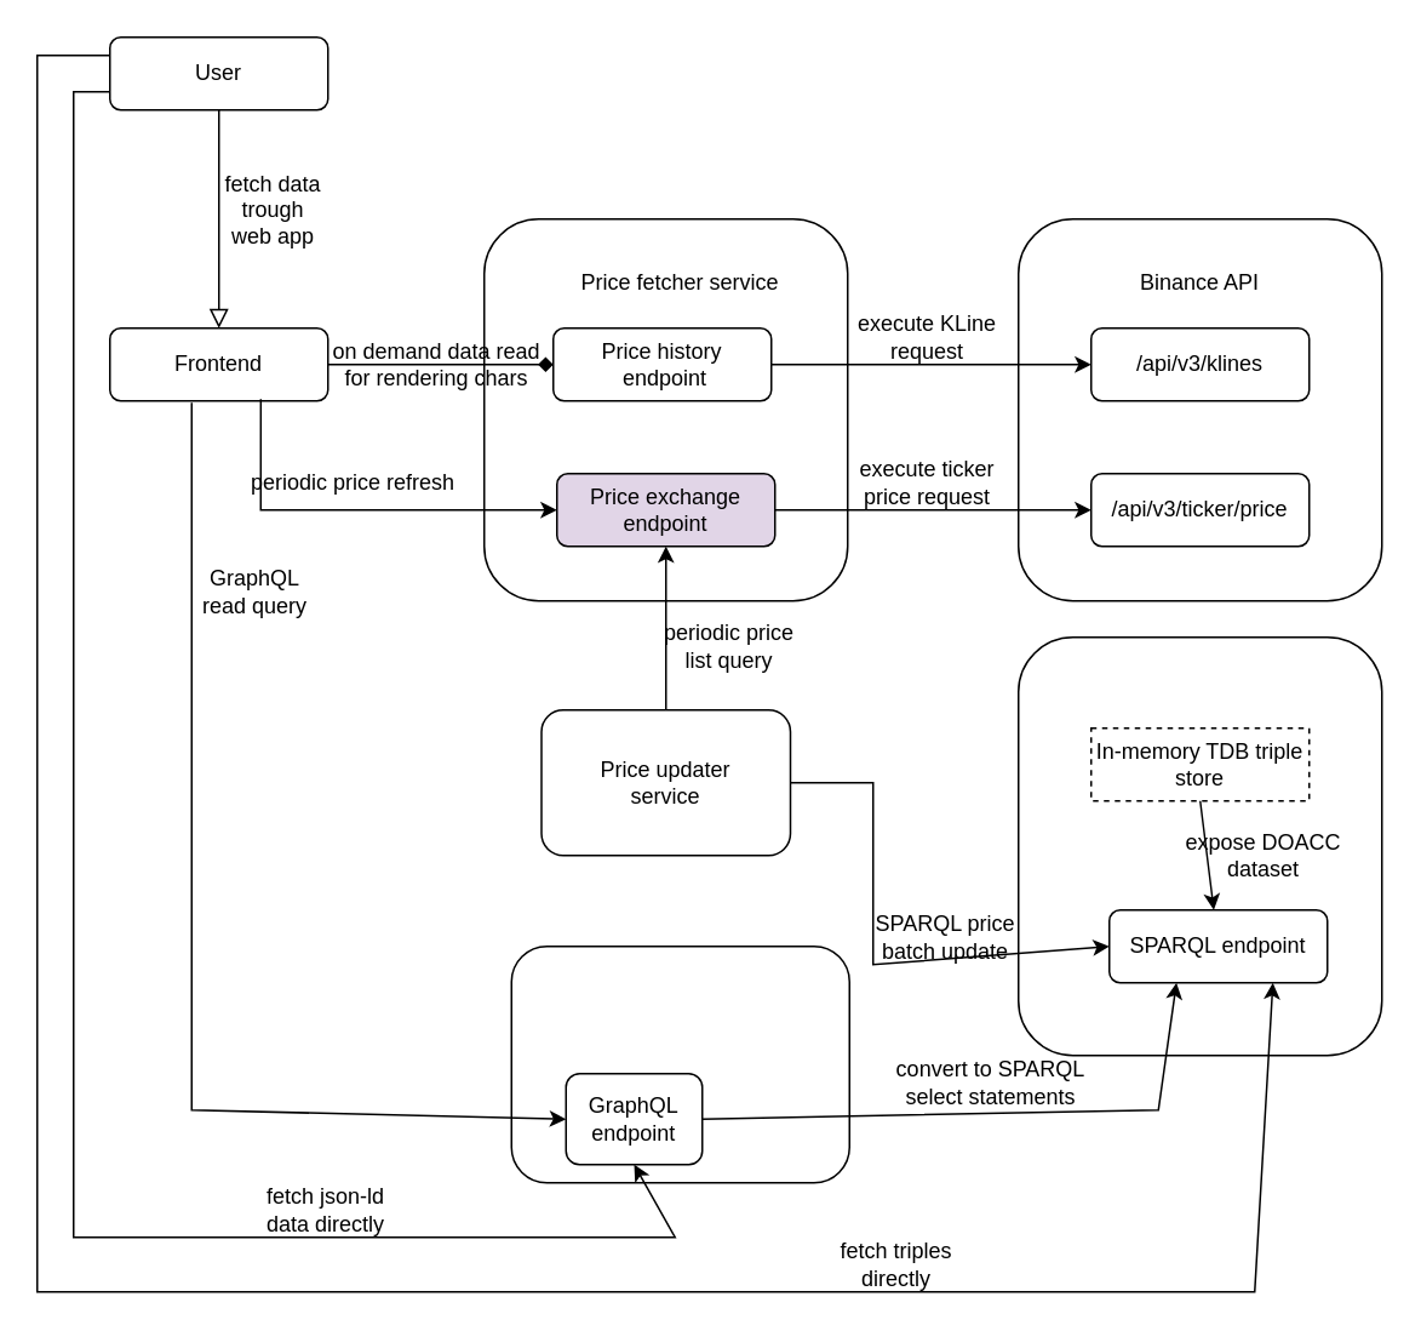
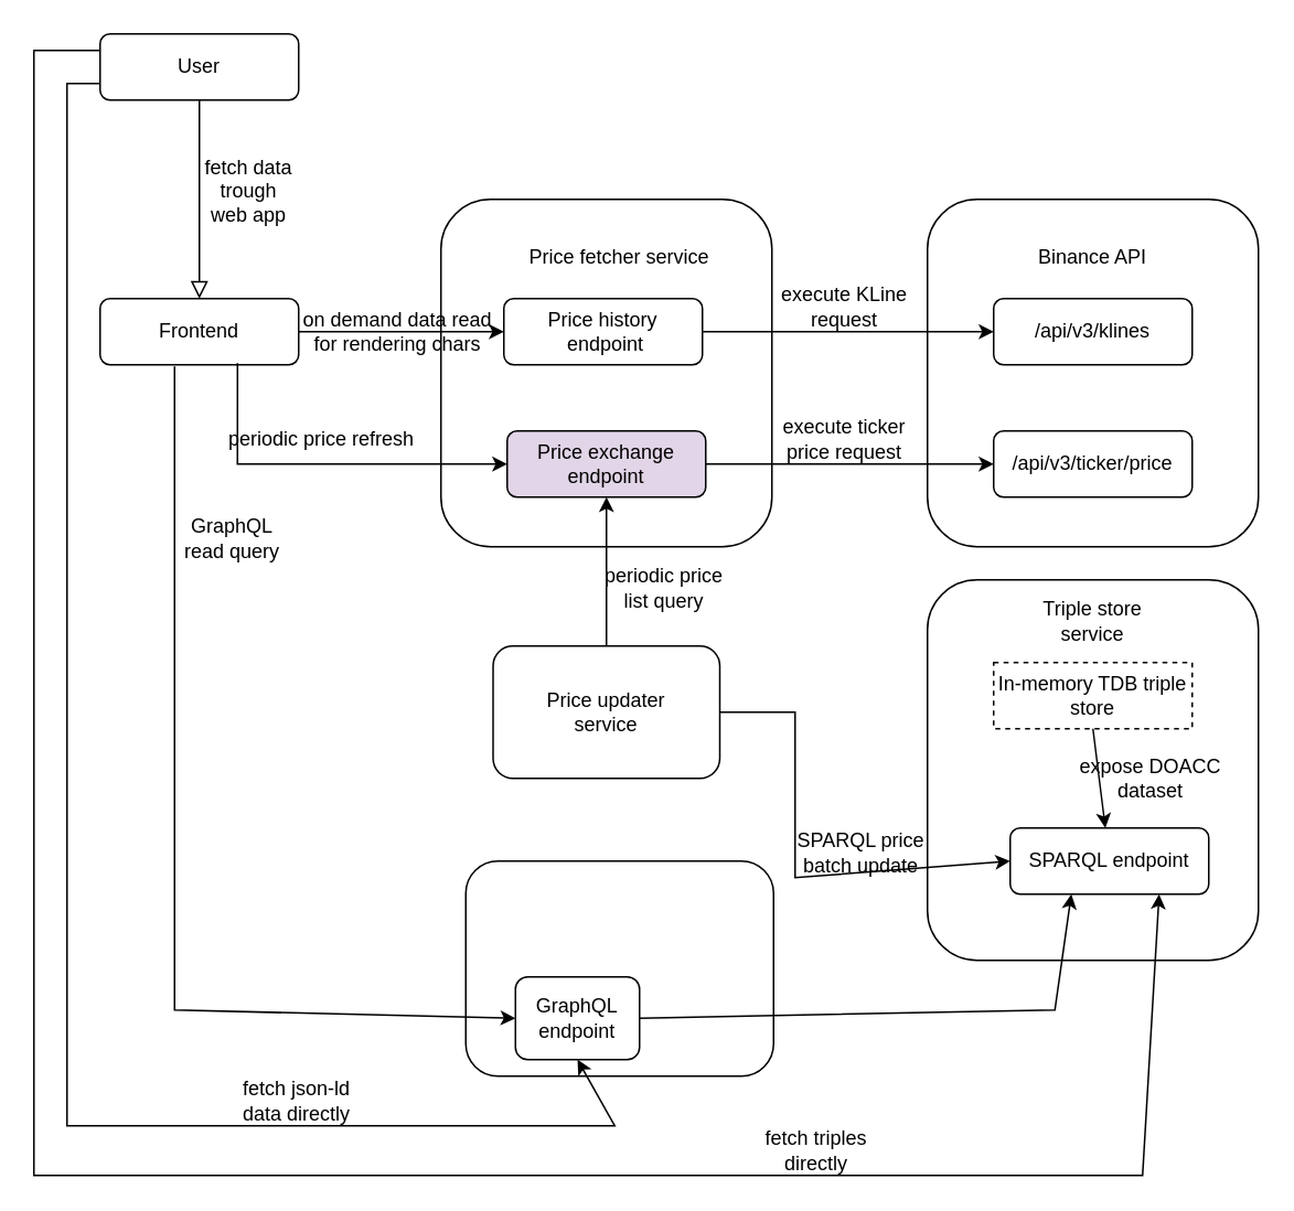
  <mxCell id="0" />
  <mxCell id="1" parent="0" />
  <mxCell id="2" value="" style="rounded=1;whiteSpace=wrap;html=1;" vertex="1" parent="1"><mxGeometry x="560" y="120" width="200" height="210" as="geometry" /></mxCell>
  <mxCell id="3" value="" style="rounded=1;whiteSpace=wrap;html=1;" vertex="1" parent="1"><mxGeometry x="266" y="120" width="200" height="210" as="geometry" /></mxCell>
  <mxCell id="4" value="" style="rounded=0;html=1;jettySize=auto;orthogonalLoop=1;fontSize=11;endArrow=block;endFill=0;endSize=8;strokeWidth=1;shadow=0;labelBackgroundColor=none;edgeStyle=orthogonalEdgeStyle;entryX=0.5;entryY=0;entryDx=0;entryDy=0;" parent="1" source="5" target="6" edge="1"><mxGeometry relative="1" as="geometry" /></mxCell>
  <mxCell id="5" value="User" style="rounded=1;whiteSpace=wrap;html=1;fontSize=12;glass=0;strokeWidth=1;shadow=0;" parent="1" vertex="1"><mxGeometry x="60" y="20" width="120" height="40" as="geometry" /></mxCell>
  <mxCell id="6" value="Frontend" style="rounded=1;whiteSpace=wrap;html=1;fontSize=12;glass=0;strokeWidth=1;shadow=0;" vertex="1" parent="1"><mxGeometry x="60" y="180" width="120" height="40" as="geometry" /></mxCell>
  <mxCell id="7" value="Price exchange endpoint" style="rounded=1;whiteSpace=wrap;html=1;fontSize=12;glass=0;strokeWidth=1;shadow=0;fillColor=#e1d5e7;" vertex="1" parent="1"><mxGeometry x="306" y="260" width="120" height="40" as="geometry" /></mxCell>
  <mxCell id="8" value="&lt;div&gt;Price history&lt;/div&gt;&lt;div&gt;&amp;nbsp;endpoint&lt;/div&gt;" style="rounded=1;whiteSpace=wrap;html=1;fontSize=12;glass=0;strokeWidth=1;shadow=0;" vertex="1" parent="1"><mxGeometry x="304" y="180" width="120" height="40" as="geometry" /></mxCell>
  <mxCell id="9" value="Binance API" style="text;html=1;strokeColor=none;fillColor=none;align=center;verticalAlign=middle;whiteSpace=wrap;rounded=0;" vertex="1" parent="1"><mxGeometry x="590" y="140" width="140" height="30" as="geometry" /></mxCell>
  <mxCell id="10" value="" style="endArrow=classic;html=1;rounded=0;exitX=0.692;exitY=0.975;exitDx=0;exitDy=0;exitPerimeter=0;" edge="1" parent="1" source="6" target="7"><mxGeometry width="50" height="50" relative="1" as="geometry"><mxPoint x="126" y="280" as="sourcePoint" /><mxPoint x="206" y="279.5" as="targetPoint" /><Array as="points"><mxPoint x="143" y="280" /></Array></mxGeometry></mxCell>
  <mxCell id="11" value="periodic price refresh" style="text;html=1;strokeColor=none;fillColor=none;align=center;verticalAlign=middle;whiteSpace=wrap;rounded=0;" vertex="1" parent="1"><mxGeometry x="136" y="250" width="116" height="30" as="geometry" /></mxCell>
- <mxCell id="12" value="" style="endArrow=diamond;html=1;rounded=0;entryX=0;entryY=0.5;entryDx=0;entryDy=0;exitX=1;exitY=0.5;exitDx=0;exitDy=0;" edge="1" parent="1" source="6" target="8"><mxGeometry width="50" height="50" relative="1" as="geometry"><mxPoint x="160" y="150" as="sourcePoint" /><mxPoint x="210" y="100" as="targetPoint" /></mxGeometry></mxCell>
+ <mxCell id="12" value="" style="endArrow=classic;html=1;rounded=0;entryX=0;entryY=0.5;entryDx=0;entryDy=0;exitX=1;exitY=0.5;exitDx=0;exitDy=0;" edge="1" parent="1" source="6" target="8"><mxGeometry width="50" height="50" relative="1" as="geometry"><mxPoint x="160" y="150" as="sourcePoint" /><mxPoint x="210" y="100" as="targetPoint" /></mxGeometry></mxCell>
  <mxCell id="13" value="on demand data read for rendering chars" style="text;html=1;strokeColor=none;fillColor=none;align=center;verticalAlign=middle;whiteSpace=wrap;rounded=0;" vertex="1" parent="1"><mxGeometry x="180" y="155" width="120" height="90" as="geometry" /></mxCell>
  <mxCell id="14" value="Price fetcher service" style="text;html=1;strokeColor=none;fillColor=none;align=center;verticalAlign=middle;whiteSpace=wrap;rounded=0;" vertex="1" parent="1"><mxGeometry x="304" y="140" width="140" height="30" as="geometry" /></mxCell>
  <mxCell id="15" value="&lt;div&gt;/api/v3/klines&lt;br&gt;&lt;/div&gt;" style="rounded=1;whiteSpace=wrap;html=1;fontSize=12;glass=0;strokeWidth=1;shadow=0;" vertex="1" parent="1"><mxGeometry x="600" y="180" width="120" height="40" as="geometry" /></mxCell>
  <mxCell id="16" value="/api/v3/ticker/price" style="rounded=1;whiteSpace=wrap;html=1;fontSize=12;glass=0;strokeWidth=1;shadow=0;" vertex="1" parent="1"><mxGeometry x="600" y="260" width="120" height="40" as="geometry" /></mxCell>
  <mxCell id="17" value="" style="endArrow=classic;html=1;rounded=0;entryX=0;entryY=0.5;entryDx=0;entryDy=0;exitX=1;exitY=0.5;exitDx=0;exitDy=0;" edge="1" parent="1" source="7" target="16"><mxGeometry width="50" height="50" relative="1" as="geometry"><mxPoint x="370" y="430" as="sourcePoint" /><mxPoint x="420" y="380" as="targetPoint" /></mxGeometry></mxCell>
  <mxCell id="18" value="" style="endArrow=classic;html=1;rounded=0;entryX=0;entryY=0.5;entryDx=0;entryDy=0;exitX=1;exitY=0.5;exitDx=0;exitDy=0;" edge="1" parent="1" source="8" target="15"><mxGeometry width="50" height="50" relative="1" as="geometry"><mxPoint x="370" y="430" as="sourcePoint" /><mxPoint x="420" y="380" as="targetPoint" /></mxGeometry></mxCell>
  <mxCell id="19" value="execute KLine request" style="text;html=1;strokeColor=none;fillColor=none;align=center;verticalAlign=middle;whiteSpace=wrap;rounded=0;" vertex="1" parent="1"><mxGeometry x="460" y="170" width="100" height="30" as="geometry" /></mxCell>
  <mxCell id="20" value="execute ticker price request" style="text;html=1;strokeColor=none;fillColor=none;align=center;verticalAlign=middle;whiteSpace=wrap;rounded=0;" vertex="1" parent="1"><mxGeometry x="460" y="250" width="100" height="30" as="geometry" /></mxCell>
  <mxCell id="21" value="" style="rounded=1;whiteSpace=wrap;html=1;" vertex="1" parent="1"><mxGeometry x="281" y="520" width="186" height="130" as="geometry" /></mxCell>
  <mxCell id="22" value="GraphQL endpoint" style="rounded=1;whiteSpace=wrap;html=1;fontSize=12;glass=0;strokeWidth=1;shadow=0;" vertex="1" parent="1"><mxGeometry x="311" y="590" width="75" height="50" as="geometry" /></mxCell>
  <mxCell id="23" value="" style="endArrow=classic;html=1;rounded=0;entryX=0;entryY=0.5;entryDx=0;entryDy=0;exitX=0.375;exitY=1.025;exitDx=0;exitDy=0;exitPerimeter=0;" edge="1" parent="1" source="6" target="22"><mxGeometry width="50" height="50" relative="1" as="geometry"><mxPoint x="130" y="450" as="sourcePoint" /><mxPoint x="180" y="400" as="targetPoint" /><Array as="points"><mxPoint x="105" y="610" /></Array></mxGeometry></mxCell>
  <mxCell id="24" value="GraphQL read query" style="text;html=1;strokeColor=none;fillColor=none;align=center;verticalAlign=middle;whiteSpace=wrap;rounded=0;" vertex="1" parent="1"><mxGeometry x="110" y="310" width="60" height="30" as="geometry" /></mxCell>
  <mxCell id="25" value="" style="rounded=1;whiteSpace=wrap;html=1;" vertex="1" parent="1"><mxGeometry x="560" y="350" width="200" height="230" as="geometry" /></mxCell>
+ <mxCell id="26" value="Triple store service" style="text;html=1;strokeColor=none;fillColor=none;align=center;verticalAlign=middle;whiteSpace=wrap;rounded=0;" vertex="1" parent="1"><mxGeometry x="610" y="360" width="100" height="30" as="geometry" /></mxCell>
  <mxCell id="27" value="&lt;div&gt;In-memory TDB triple store&lt;br&gt;&lt;/div&gt;" style="whiteSpace=wrap;html=1;fontSize=12;glass=0;strokeWidth=1;shadow=0;dashed=1;rounded=0;" vertex="1" parent="1"><mxGeometry x="600" y="400" width="120" height="40" as="geometry" /></mxCell>
  <mxCell id="28" value="SPARQL endpoint" style="rounded=1;whiteSpace=wrap;html=1;fontSize=12;glass=0;strokeWidth=1;shadow=0;" vertex="1" parent="1"><mxGeometry x="610" y="500" width="120" height="40" as="geometry" /></mxCell>
  <mxCell id="29" value="" style="endArrow=classic;html=1;rounded=0;exitX=0.5;exitY=1;exitDx=0;exitDy=0;" edge="1" parent="1" source="27" target="28"><mxGeometry width="50" height="50" relative="1" as="geometry"><mxPoint x="380" y="400" as="sourcePoint" /><mxPoint x="430" y="350" as="targetPoint" /></mxGeometry></mxCell>
  <mxCell id="30" value="expose DOACC dataset" style="text;html=1;strokeColor=none;fillColor=none;align=center;verticalAlign=middle;whiteSpace=wrap;rounded=0;dashed=1;" vertex="1" parent="1"><mxGeometry x="650" y="455" width="90" height="30" as="geometry" /></mxCell>
  <mxCell id="31" value="" style="rounded=1;whiteSpace=wrap;html=1;" vertex="1" parent="1"><mxGeometry x="297.5" y="390" width="137" height="80" as="geometry" /></mxCell>
  <mxCell id="32" value="Price updater service" style="text;html=1;strokeColor=none;fillColor=none;align=center;verticalAlign=middle;whiteSpace=wrap;rounded=0;" vertex="1" parent="1"><mxGeometry x="321" y="415" width="90" height="30" as="geometry" /></mxCell>
  <mxCell id="33" value="SPARQL price batch update" style="text;html=1;strokeColor=none;fillColor=none;align=center;verticalAlign=middle;whiteSpace=wrap;rounded=0;" vertex="1" parent="1"><mxGeometry x="480" y="500" width="80" height="30" as="geometry" /></mxCell>
  <mxCell id="34" value="" style="endArrow=classic;html=1;rounded=0;entryX=0.5;entryY=1;entryDx=0;entryDy=0;exitX=0.5;exitY=0;exitDx=0;exitDy=0;" edge="1" parent="1" source="31" target="7"><mxGeometry width="50" height="50" relative="1" as="geometry"><mxPoint x="370" y="390" as="sourcePoint" /><mxPoint x="340" y="350" as="targetPoint" /></mxGeometry></mxCell>
  <mxCell id="35" value="periodic price list query" style="text;html=1;strokeColor=none;fillColor=none;align=center;verticalAlign=middle;whiteSpace=wrap;rounded=0;" vertex="1" parent="1"><mxGeometry x="361" y="340" width="80" height="30" as="geometry" /></mxCell>
  <mxCell id="36" value="" style="endArrow=classic;html=1;rounded=0;entryX=0;entryY=0.5;entryDx=0;entryDy=0;exitX=1;exitY=0.5;exitDx=0;exitDy=0;" edge="1" parent="1" source="31" target="28"><mxGeometry width="50" height="50" relative="1" as="geometry"><mxPoint x="460" y="440" as="sourcePoint" /><mxPoint x="510" y="390" as="targetPoint" /><Array as="points"><mxPoint x="480" y="430" /><mxPoint x="480" y="530" /></Array></mxGeometry></mxCell>
  <mxCell id="37" value="" style="endArrow=classic;html=1;rounded=0;entryX=0.308;entryY=1;entryDx=0;entryDy=0;exitX=1;exitY=0.5;exitDx=0;exitDy=0;entryPerimeter=0;" edge="1" parent="1" source="22" target="28"><mxGeometry width="50" height="50" relative="1" as="geometry"><mxPoint x="600" y="700" as="sourcePoint" /><mxPoint x="650" y="650" as="targetPoint" /><Array as="points"><mxPoint x="637" y="610" /></Array></mxGeometry></mxCell>
- <mxCell id="38" value="convert to SPARQL select statements" style="text;html=1;strokeColor=none;fillColor=none;align=center;verticalAlign=middle;whiteSpace=wrap;rounded=0;" vertex="1" parent="1"><mxGeometry x="490" y="580" width="110" height="30" as="geometry" /></mxCell>
  <mxCell id="39" value="fetch data trough web app" style="text;html=1;strokeColor=none;fillColor=none;align=center;verticalAlign=middle;whiteSpace=wrap;rounded=0;" vertex="1" parent="1"><mxGeometry x="120" y="100" width="60" height="30" as="geometry" /></mxCell>
  <mxCell id="40" value="" style="endArrow=classic;html=1;rounded=0;exitX=0;exitY=0.75;exitDx=0;exitDy=0;entryX=0.5;entryY=1;entryDx=0;entryDy=0;" edge="1" parent="1" source="5" target="22"><mxGeometry width="50" height="50" relative="1" as="geometry"><mxPoint x="120" y="10" as="sourcePoint" /><mxPoint x="370" y="680" as="targetPoint" /><Array as="points"><mxPoint x="40" y="50" /><mxPoint x="40" y="680" /><mxPoint x="371" y="680" /></Array></mxGeometry></mxCell>
  <mxCell id="41" value="fetch json-ld data directly" style="text;html=1;strokeColor=none;fillColor=none;align=center;verticalAlign=middle;whiteSpace=wrap;rounded=0;" vertex="1" parent="1"><mxGeometry x="136" y="650" width="86" height="30" as="geometry" /></mxCell>
  <mxCell id="42" value="" style="endArrow=classic;html=1;rounded=0;exitX=0;exitY=0.25;exitDx=0;exitDy=0;entryX=0.75;entryY=1;entryDx=0;entryDy=0;" edge="1" parent="1" source="5" target="28"><mxGeometry width="50" height="50" relative="1" as="geometry"><mxPoint x="10" y="10" as="sourcePoint" /><mxPoint x="700" y="680" as="targetPoint" /><Array as="points"><mxPoint x="20" y="30" /><mxPoint x="20" y="710" /><mxPoint x="690" y="710" /></Array></mxGeometry></mxCell>
  <mxCell id="43" value="fetch triples directly" style="text;html=1;strokeColor=none;fillColor=none;align=center;verticalAlign=middle;whiteSpace=wrap;rounded=0;" vertex="1" parent="1"><mxGeometry x="450" y="680" width="86" height="30" as="geometry" /></mxCell>
